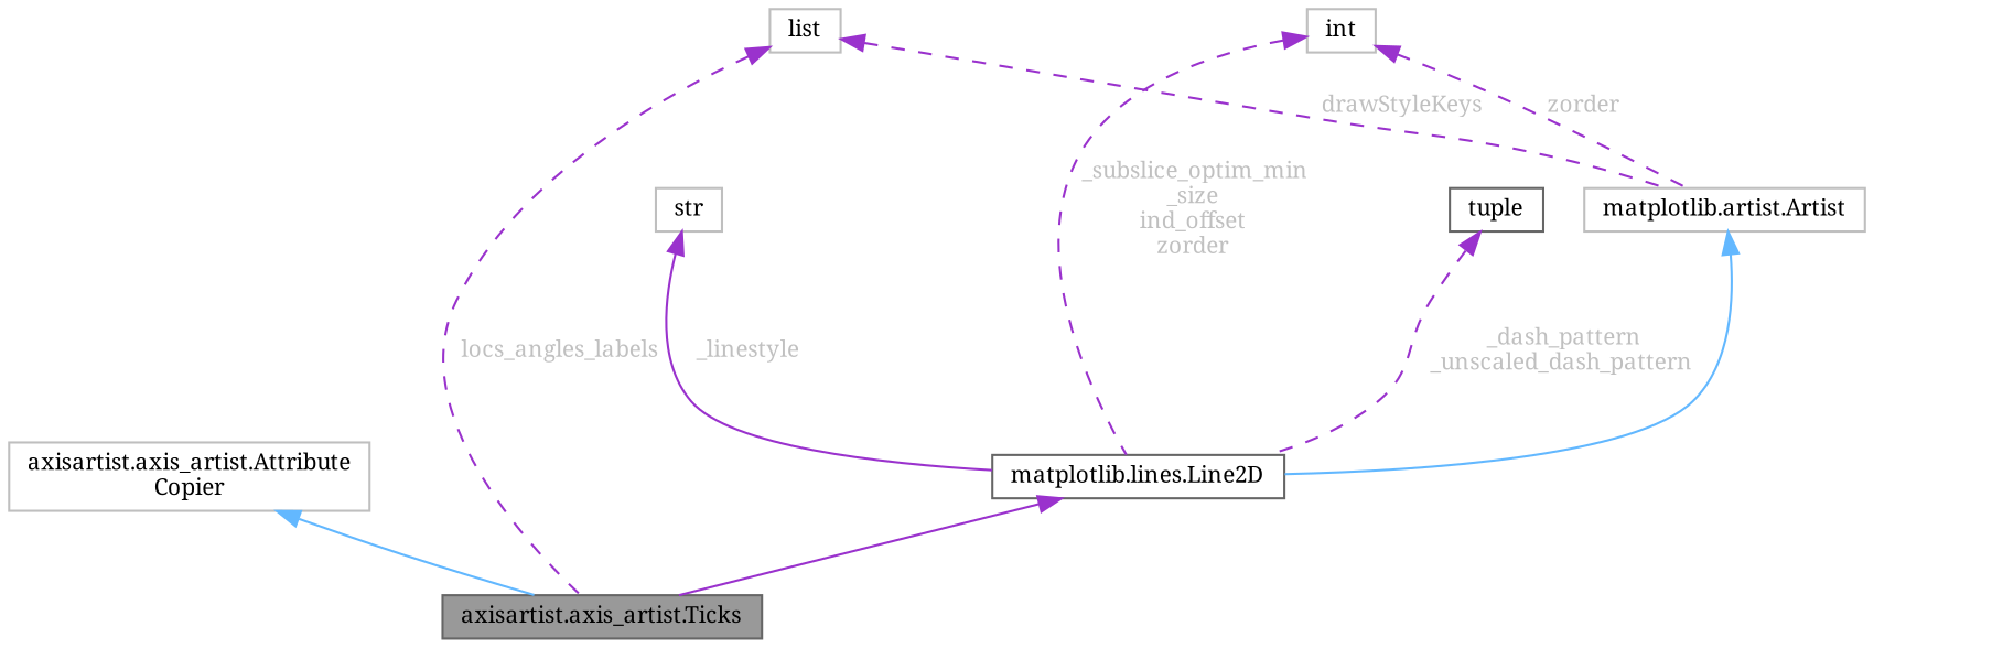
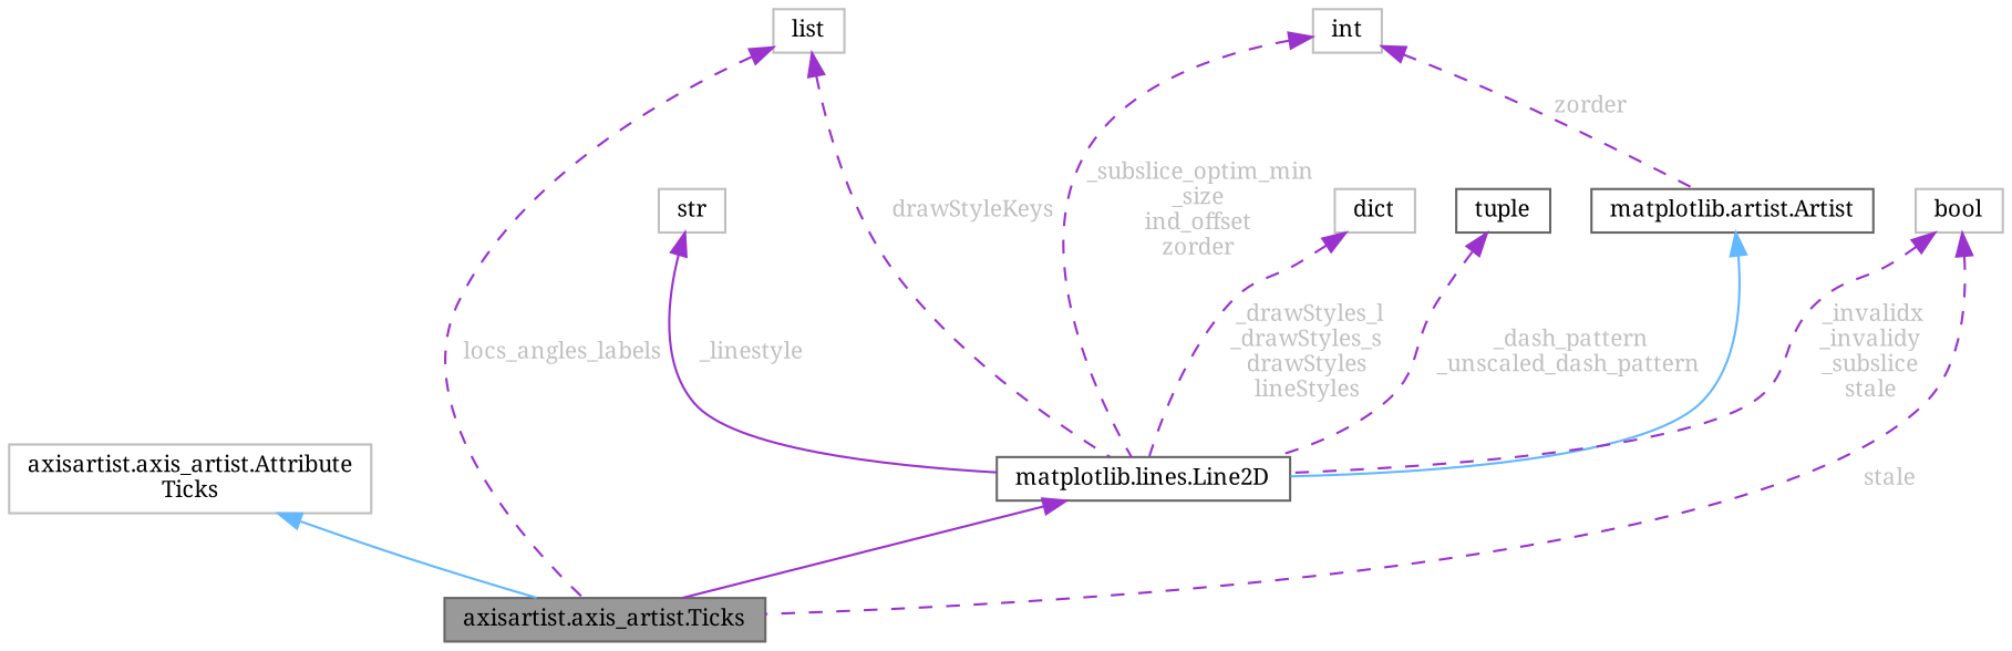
  digraph {
    fontname="Noto Serif"
    node [color=grey75 fillcolor=white fontname="Noto Serif" fontsize=10 shape=box style=filled]
    edge [color=darkorchid3 dir=back fontname="Noto Serif" fontsize=10 labelfontname=Helvetica labelfontsize=10 style=dashed fontcolor=grey]
    n1 [color=gray40 fillcolor=grey60 fontcolor=black height=0.2 label="axisartist.axis_artist.Ticks" width=0.4]
-   n2 [height=0.2 label="axisartist.axis_artist.Attribute\lCopier" width=0.4]
+   n2 [height=0.2 label="axisartist.axis_artist.Attribute\lTicks" width=0.4]
    n3 [color=gray40 height=0.2 label="matplotlib.lines.Line2D" width=0.4]
-   n4 [height=0.2 label="matplotlib.artist.Artist" width=0.4]
+   n4 [color=gray40 height=0.2 label="matplotlib.artist.Artist" width=0.4]
    n5 [height=0.2 label=int width=0.4]
+   n6 [height=0.2 label=dict width=0.4]
    n7 [height=0.2 label=list width=0.4]
    n8 [color=gray40 height=0.2 label=tuple width=0.4]
+   n9 [height=0.2 label=bool width=0.4]
    n10 [height=0.2 label=str width=0.4]
    n2 -> n1 [color=steelblue1 style=solid fontcolor=""]
    n3 -> n1 [style=solid fontcolor=""]
    n4 -> n3 [color=steelblue1 style=solid fontcolor=""]
    n5 -> n3 [label=" _subslice_optim_min\l_size\nind_offset\nzorder"]
    n5 -> n4 [label=" zorder"]
+   n6 -> n3 [label=" _drawStyles_l\n_drawStyles_s\ndrawStyles\nlineStyles"]
    n7 -> n1 [label=" locs_angles_labels"]
-   n7 -> n4 [label=" drawStyleKeys"]
+   n7 -> n3 [label=" drawStyleKeys"]
    n8 -> n3 [label=" _dash_pattern\n_unscaled_dash_pattern"]
+   n9 -> n1 [label=" stale"]
+   n9 -> n3 [label=" _invalidx\n_invalidy\n_subslice\nstale"]
    n10 -> n3 [label=" _linestyle" style=solid]
  }
